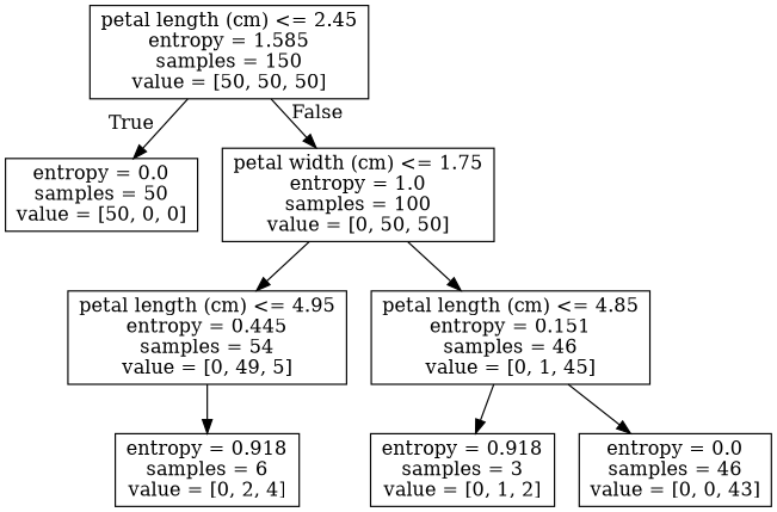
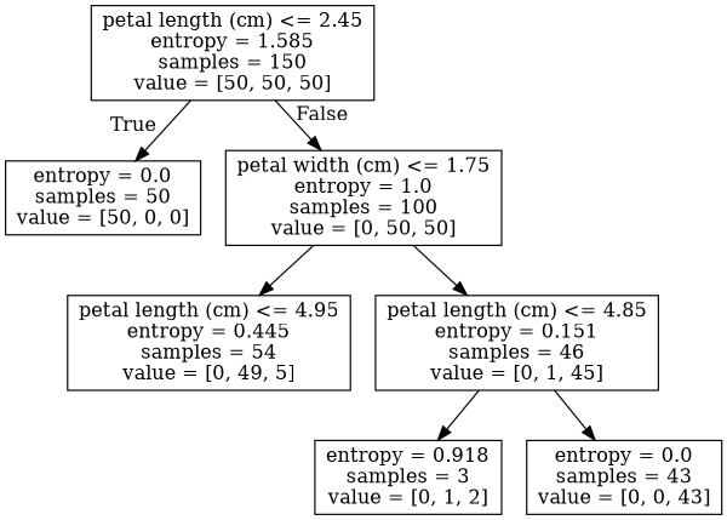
  digraph {
    node [shape=box]
    n1 [label="petal length (cm) <= 2.45\nentropy = 1.585\nsamples = 150\nvalue = [50, 50, 50]"]
    n2 [label="entropy = 0.0\nsamples = 50\nvalue = [50, 0, 0]"]
    n3 [label="petal width (cm) <= 1.75\nentropy = 1.0\nsamples = 100\nvalue = [0, 50, 50]"]
    n4 [label="petal length (cm) <= 4.95\nentropy = 0.445\nsamples = 54\nvalue = [0, 49, 5]"]
    n5 [label="petal length (cm) <= 4.85\nentropy = 0.151\nsamples = 46\nvalue = [0, 1, 45]"]
-   n6 [label="entropy = 0.918\nsamples = 6\nvalue = [0, 2, 4]"]
    n7 [label="entropy = 0.918\nsamples = 3\nvalue = [0, 1, 2]"]
-   n8 [label="entropy = 0.0\nsamples = 46\nvalue = [0, 0, 43]"]
+   n8 [label="entropy = 0.0\nsamples = 43\nvalue = [0, 0, 43]"]
    n1 -> n2 [headlabel=True labelangle=45 labeldistance=2.5]
    n1 -> n3 [headlabel=False labelangle=-45 labeldistance=2.5]
    n3 -> n4
    n3 -> n5
-   n4 -> n6
    n5 -> n7
    n5 -> n8
  }
